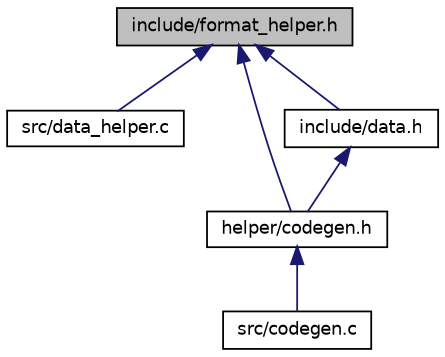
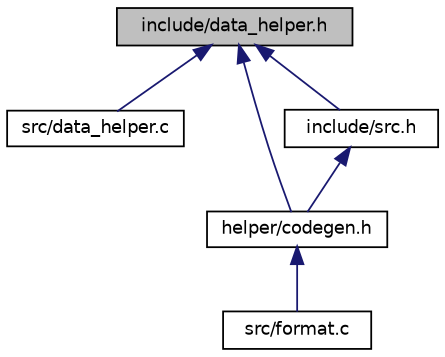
  digraph {
    node [color=black fillcolor=white fontname=Helvetica fontsize=10 shape=record style=filled]
    edge [color=midnightblue dir=back fontname=Helvetica fontsize=10 labelfontname=Helvetica labelfontsize=10 style=solid]
-   n1 [fillcolor=grey75 fontcolor=black height=0.2 label="include/format_helper.h" width=0.4]
+   n1 [fillcolor=grey75 fontcolor=black height=0.2 label="include/data_helper.h" width=0.4]
    n2 [height=0.2 label="src/data_helper.c" width=0.4]
    n3 [height=0.2 label="helper/codegen.h" width=0.4]
-   n4 [height=0.2 label="include/data.h" width=0.4]
-   n5 [height=0.2 label="src/codegen.c" width=0.4]
+   n4 [height=0.2 label="include/src.h" width=0.4]
+   n5 [height=0.2 label="src/format.c" width=0.4]
    n1 -> n2
    n1 -> n3
    n1 -> n4
    n3 -> n5
    n4 -> n3
  }
